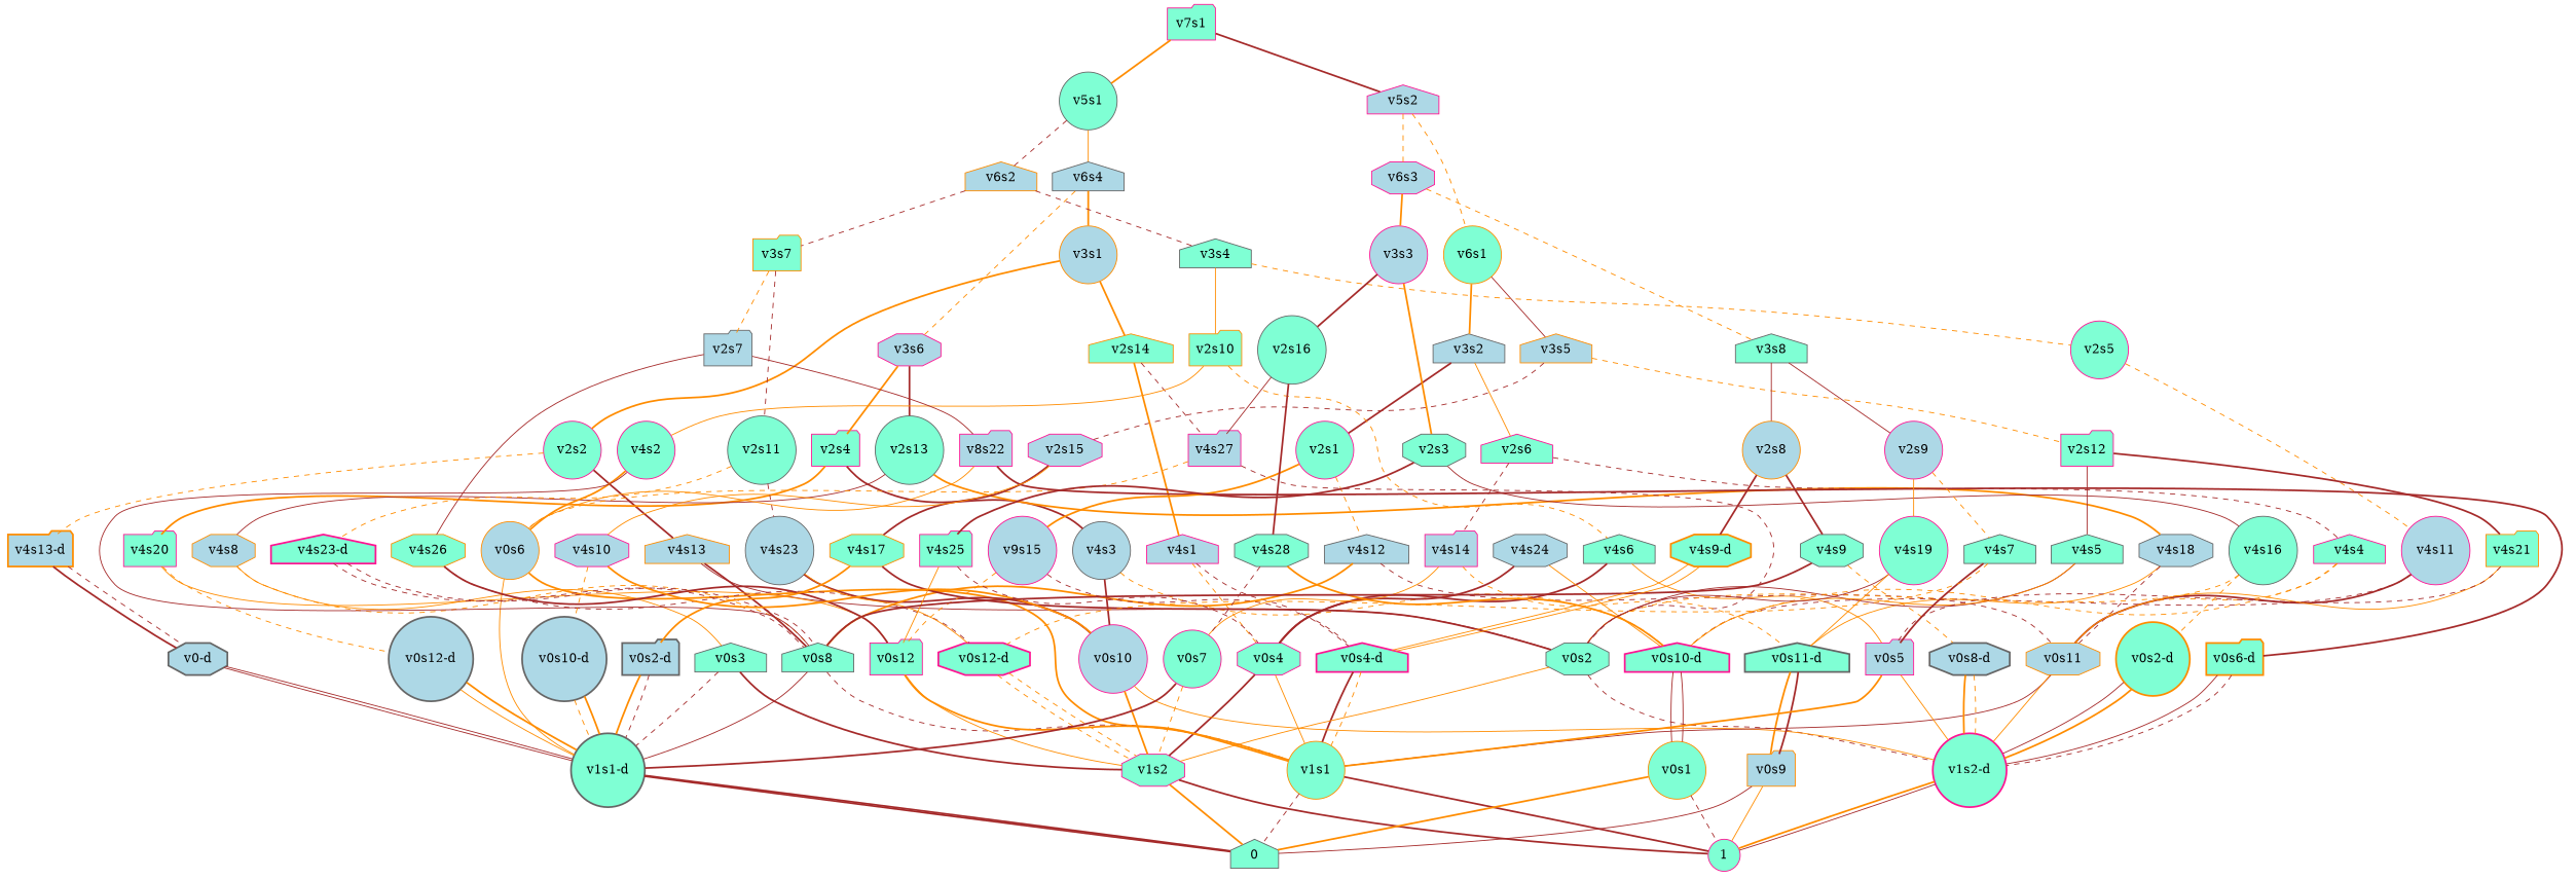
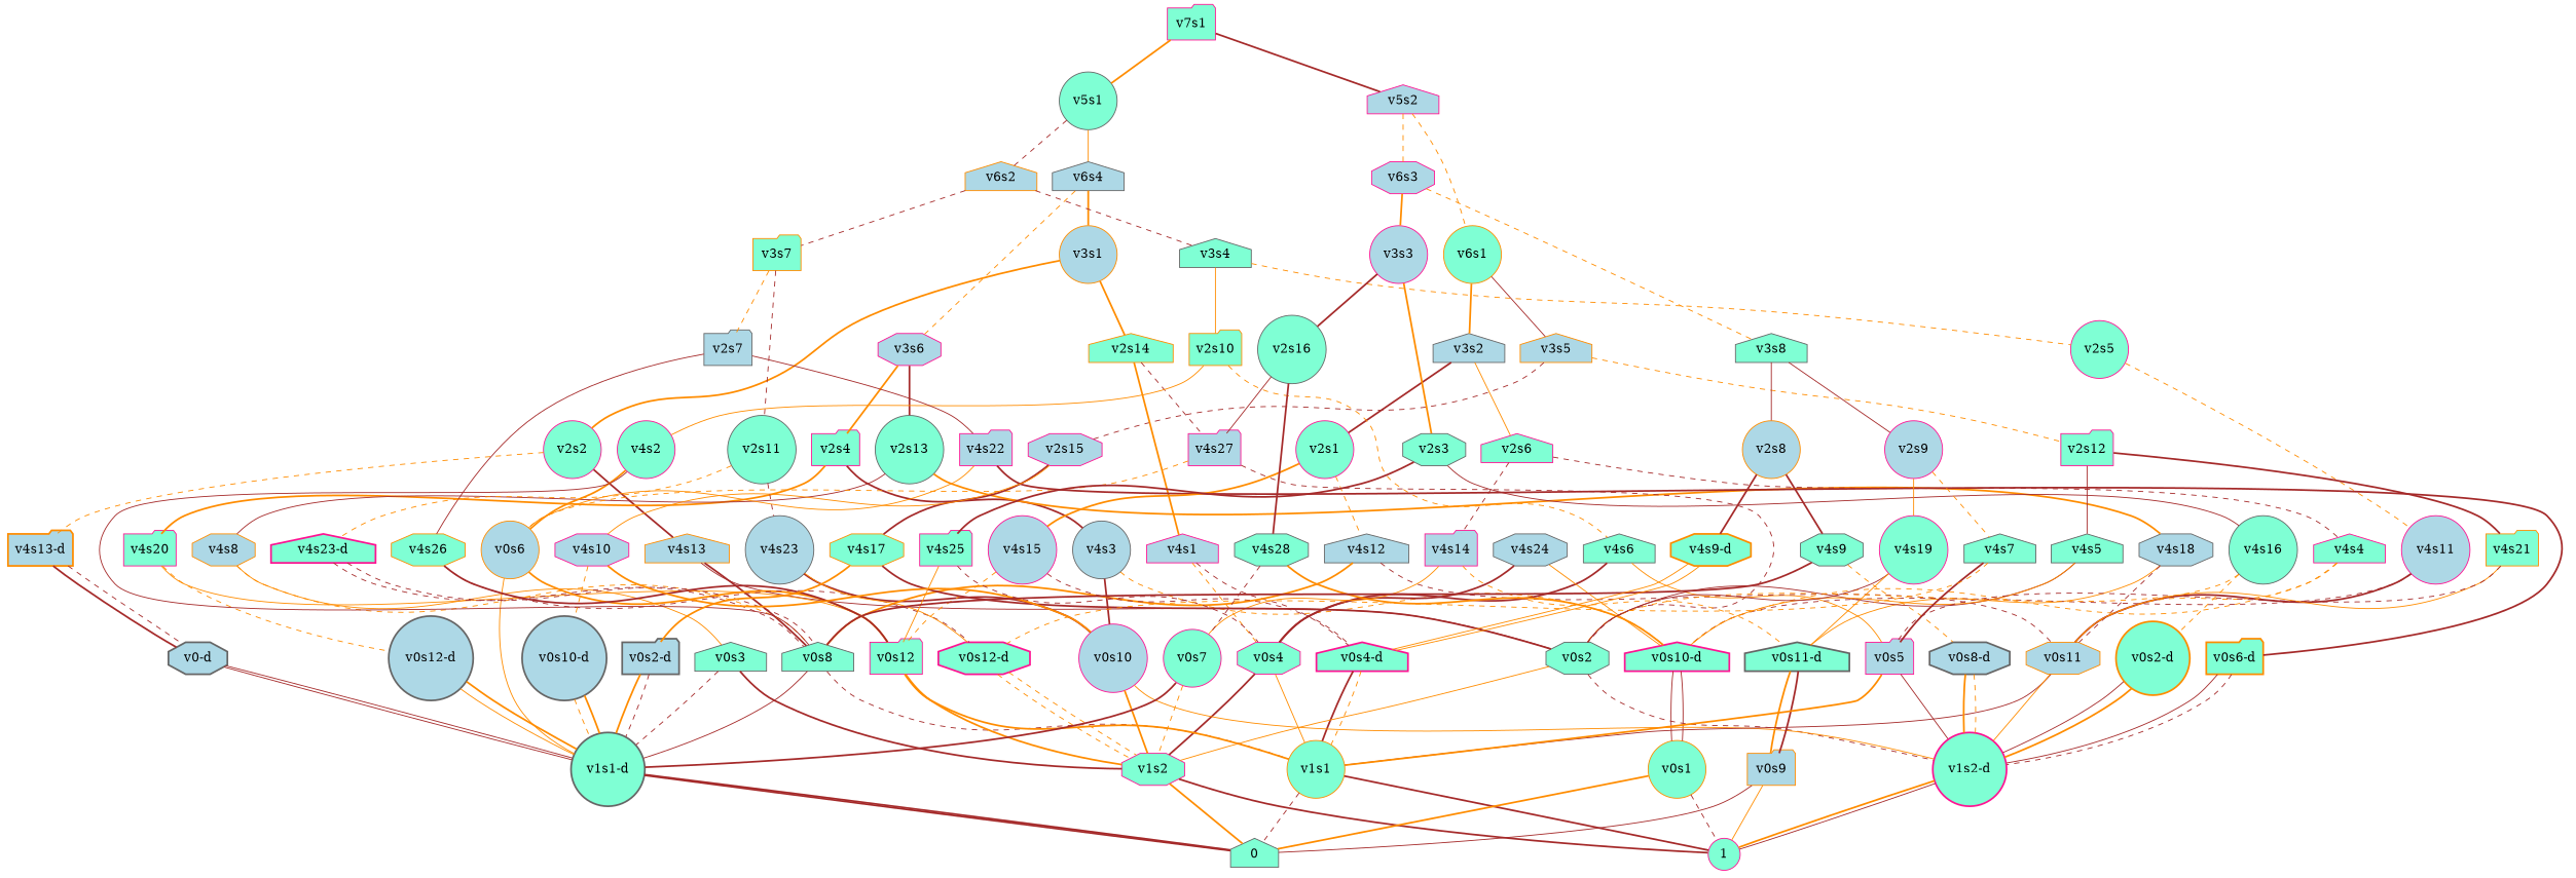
  graph {
    node [color=deeppink fillcolor=aquamarine shape=circle style=filled]
    edge [color=darkorange style=bold]
    n1 [label=v7s1 shape=folder]
    n2 [color=gray40 label=v5s1]
    n3 [fillcolor=lightblue label=v5s2 shape=house]
    n4 [color=gray40 fillcolor=lightblue label=v6s4 shape=house]
    n5 [color=darkorange fillcolor=lightblue label=v6s2 shape=house]
    n6 [color=darkorange label=v6s1]
    n7 [fillcolor=lightblue label=v6s3 shape=octagon]
    n8 [color=darkorange fillcolor=lightblue label=v3s1]
    n9 [fillcolor=lightblue label=v3s6 shape=octagon]
    n10 [color=gray40 label=v3s4 shape=house]
    n11 [color=darkorange label=v3s7 shape=folder]
    n12 [color=gray40 fillcolor=lightblue label=v3s2 shape=house]
    n13 [color=darkorange fillcolor=lightblue label=v3s5 shape=house]
    n14 [fillcolor=lightblue label=v3s3]
    n15 [color=gray40 label=v3s8 shape=house]
    n16 [color=darkorange label=v2s14 shape=house]
    n17 [label=v2s2]
    n18 [label=v2s4 shape=folder]
    n19 [color=gray40 label=v2s13]
    n20 [color=darkorange label=v2s10 shape=folder]
    n21 [label=v2s5]
    n22 [color=gray40 fillcolor=lightblue label=v2s7 shape=folder]
    n23 [color=gray40 label=v2s11]
    n24 [fillcolor=lightblue label=v4s1 shape=house]
    n25 [fillcolor=lightblue label=v4s27 shape=folder]
    n26 [color=darkorange fillcolor=lightblue label=v4s13 shape=house]
    n27 [color=darkorange fillcolor=lightblue label="v4s13-d" shape=folder style="bold,filled"]
    n28 [label=v4s20 shape=folder]
    n29 [color=gray40 fillcolor=lightblue label=v4s3]
    n30 [color=darkorange fillcolor=lightblue label=v4s8 shape=octagon]
    n31 [color=gray40 fillcolor=lightblue label=v4s18 shape=octagon]
    n32 [label="v0s4-d" shape=house style="bold,filled"]
    n33 [label=v0s4 shape=octagon]
    n34 [color=darkorange fillcolor=lightblue label=v0s6]
    n35 [color=gray40 label=v0s2 shape=octagon]
    n36 [color=gray40 label=v0s8 shape=house]
    n37 [color=gray40 fillcolor=lightblue label="v0-d" shape=octagon style="bold,filled"]
    n38 [color=darkorange label=v1s1]
    n39 [label=v1s2 shape=octagon]
    n40 [color=gray40 label="v1s1-d" style="bold,filled"]
    n41 [label="v1s2-d" style="bold,filled"]
    n42 [label=1]
    n43 [color=gray40 label=0 shape=house]
    n44 [label=v0s12 shape=folder]
    n45 [color=gray40 fillcolor=lightblue label="v0s12-d" style="bold,filled"]
    n46 [label="v0s10-d" shape=house style="bold,filled"]
    n47 [fillcolor=lightblue label=v0s10]
    n48 [color=gray40 label=v0s3 shape=house]
    n49 [color=gray40 label="v0s11-d" shape=house style="bold,filled"]
    n50 [color=darkorange fillcolor=lightblue label=v0s11 shape=octagon]
    n51 [color=darkorange label=v0s1]
    n52 [color=darkorange fillcolor=lightblue label=v0s9 shape=folder]
    n53 [color=gray40 label=v4s6 shape=house]
    n54 [label=v4s2]
    n55 [fillcolor=lightblue label=v4s11]
-   n56 [fillcolor=lightblue label=v8s22 shape=folder]
+   n56 [fillcolor=lightblue label=v4s22 shape=folder]
    n57 [color=darkorange label=v4s26 shape=octagon]
    n58 [color=gray40 fillcolor=lightblue label=v4s23]
    n59 [label="v4s23-d" shape=house style="bold,filled"]
    n60 [fillcolor=lightblue label=v0s5 shape=folder]
    n61 [color=gray40 fillcolor=lightblue label=v4s24 shape=octagon]
    n62 [color=darkorange label="v0s6-d" shape=folder style="bold,filled"]
    n63 [label="v0s12-d" shape=octagon style="bold,filled"]
    n64 [label=v2s1]
    n65 [label=v2s6 shape=house]
    n66 [fillcolor=lightblue label=v2s15 shape=octagon]
    n67 [label=v2s12 shape=folder]
    n68 [color=gray40 label=v2s3 shape=octagon]
    n69 [color=gray40 label=v2s16]
    n70 [color=darkorange fillcolor=lightblue label=v2s8]
    n71 [fillcolor=lightblue label=v2s9]
    n72 [color=gray40 fillcolor=lightblue label=v4s12 shape=house]
-   n73 [fillcolor=lightblue label=v9s15]
+   n73 [fillcolor=lightblue label=v4s15]
    n74 [fillcolor=lightblue label=v4s14 shape=folder]
    n75 [label=v4s4 shape=house]
    n76 [color=darkorange label=v4s17 shape=octagon]
    n77 [fillcolor=lightblue label=v4s10 shape=octagon]
    n78 [color=gray40 label=v4s5 shape=house]
    n79 [color=darkorange label=v4s21 shape=folder]
    n80 [label=v0s7]
    n81 [color=gray40 fillcolor=lightblue label="v0s2-d" shape=folder style="bold,filled"]
    n82 [color=gray40 fillcolor=lightblue label="v0s10-d" style="bold,filled"]
    n83 [label=v4s25 shape=folder]
    n84 [color=gray40 label=v4s16]
    n85 [color=gray40 label=v4s28 shape=octagon]
    n86 [color=gray40 label=v4s9 shape=octagon]
    n87 [color=darkorange label="v4s9-d" shape=octagon style="bold,filled"]
    n88 [label=v4s19]
    n89 [color=gray40 label=v4s7 shape=house]
    n90 [color=darkorange label="v0s2-d" style="bold,filled"]
    n91 [color=gray40 fillcolor=lightblue label="v0s8-d" shape=octagon style="bold,filled"]
    n1 -- n2
    n1 -- n3 [color=brown]
    n2 -- n4 [style=solid]
    n2 -- n5 [color=brown style=dashed]
    n3 -- n6 [style=dashed]
    n3 -- n7 [style=dashed]
    n4 -- n8
    n4 -- n9 [style=dashed]
    n5 -- n10 [color=brown style=dashed]
    n5 -- n11 [color=brown style=dashed]
    n6 -- n12
    n6 -- n13 [color=brown style=solid]
    n7 -- n14
    n7 -- n15 [style=dashed]
    n8 -- n16
    n8 -- n17
    n9 -- n18
    n9 -- n19 [color=brown]
    n10 -- n20 [style=solid]
    n10 -- n21 [style=dashed]
    n11 -- n22 [style=dashed]
    n11 -- n23 [color=brown style=dashed]
    n12 -- n64 [color=brown]
    n12 -- n65 [style=solid]
    n13 -- n66 [color=brown style=dashed]
    n13 -- n67 [style=dashed]
    n14 -- n68
    n14 -- n69 [color=brown]
    n15 -- n70 [color=brown style=solid]
    n15 -- n71 [color=brown style=solid]
    n16 -- n24
    n16 -- n25 [color=brown style=dashed]
    n17 -- n26 [color=brown]
    n17 -- n27 [style=dashed]
    n18 -- n28
    n18 -- n29 [color=brown]
    n19 -- n30 [color=brown style=solid]
    n19 -- n31
    n20 -- n53 [style=dashed]
    n20 -- n54 [style=solid]
    n21 -- n55 [style=dashed]
    n22 -- n56 [color=brown style=solid]
    n22 -- n57 [color=brown style=solid]
    n23 -- n58 [color=brown style=dashed]
    n23 -- n59 [style=dashed]
    n24 -- n32 [color=brown style=dashed]
    n24 -- n33 [style=dashed]
    n25 -- n34 [style=dashed]
    n25 -- n35 [color=brown style=dashed]
    n26 -- n35 [color=brown style=solid]
    n26 -- n36 [color=brown]
    n27 -- n37 [color=brown]
    n27 -- n37 [color=brown style=dashed]
    n28 -- n44 [style=solid]
    n28 -- n45 [style=dashed]
    n29 -- n46 [style=dashed]
    n29 -- n47 [color=brown]
    n30 -- n36 [style=dashed]
    n30 -- n48 [style=solid]
    n31 -- n49 [style=solid]
    n31 -- n50 [color=brown style=dashed]
    n32 -- n38 [color=brown]
    n32 -- n38 [style=dashed]
    n33 -- n38 [style=solid]
    n33 -- n39 [color=brown]
-   n34 -- n38
+   n34 -- n44
    n34 -- n40 [style=solid]
    n35 -- n39 [style=solid]
    n35 -- n41 [color=brown style=dashed]
    n36 -- n38 [color=brown style=dashed]
    n36 -- n40 [color=brown style=solid]
    n37 -- n40 [color=brown style=solid]
    n37 -- n40 [color=brown style=solid]
    n38 -- n42 [color=brown]
    n38 -- n43 [color=brown style=dashed]
    n39 -- n42 [color=brown]
    n39 -- n43
    n40 -- n43 [color=brown]
    n40 -- n43 [color=brown]
    n41 -- n42
    n41 -- n42 [color=brown style=solid]
    n44 -- n38
-   n44 -- n39 [style=solid]
+   n44 -- n39
    n45 -- n40 [style=solid]
    n45 -- n40
    n46 -- n51 [color=brown style=solid]
    n46 -- n51 [color=brown style=solid]
    n47 -- n39
    n47 -- n41 [style=solid]
    n48 -- n39 [color=brown]
    n48 -- n40 [color=brown style=dashed]
    n49 -- n52
    n49 -- n52 [color=brown]
    n50 -- n38 [color=brown style=solid]
    n50 -- n41 [style=solid]
    n51 -- n42 [color=brown style=dashed]
    n51 -- n43
    n52 -- n42 [style=solid]
    n52 -- n43 [color=brown style=solid]
    n53 -- n33 [color=brown]
    n53 -- n60 [style=solid]
    n54 -- n34
    n54 -- n36 [color=brown style=solid]
    n55 -- n46 [color=brown style=dashed]
    n55 -- n50 [color=brown]
    n56 -- n34 [style=solid]
    n56 -- n62 [color=brown]
    n57 -- n44 [color=brown]
    n57 -- n63 [color=brown style=dashed]
    n58 -- n47 [color=brown]
    n58 -- n63 [style=solid]
    n59 -- n36 [color=brown style=dashed]
    n59 -- n36 [color=brown style=dashed]
    n60 -- n38
-   n60 -- n41 [style=solid]
+   n60 -- n41 [color=brown style=solid]
    n61 -- n33 [color=brown]
    n61 -- n46 [style=solid]
    n62 -- n41 [color=brown style=solid]
    n62 -- n41 [color=brown style=dashed]
    n63 -- n39 [style=dashed]
    n63 -- n39 [style=dashed]
    n64 -- n72 [style=dashed]
    n64 -- n73
    n65 -- n74 [color=brown style=dashed]
    n65 -- n75 [color=brown style=dashed]
    n66 -- n76 [color=brown]
    n66 -- n77 [style=solid]
    n67 -- n78 [color=brown style=solid]
    n67 -- n79 [color=brown]
    n68 -- n83 [color=brown]
    n68 -- n84 [color=brown style=solid]
    n69 -- n25 [color=brown style=solid]
    n69 -- n85 [color=brown]
    n70 -- n86 [color=brown]
    n70 -- n87 [color=brown]
    n71 -- n88 [style=solid]
    n71 -- n89 [style=dashed]
    n72 -- n36
    n72 -- n50 [color=brown style=dashed]
    n73 -- n32 [color=brown style=dashed]
    n73 -- n44 [style=dashed]
    n74 -- n49 [style=dashed]
    n74 -- n80 [style=solid]
    n75 -- n46 [style=dashed]
    n75 -- n50 [style=dashed]
    n76 -- n35 [color=brown]
    n76 -- n81
    n77 -- n47
    n77 -- n82 [style=dashed]
    n78 -- n35 [color=brown style=solid]
    n78 -- n46 [style=solid]
    n79 -- n50 [style=solid]
    n79 -- n60 [color=brown style=dashed]
    n80 -- n39 [style=dashed]
    n80 -- n40 [color=brown]
    n81 -- n40
    n81 -- n40 [color=brown style=dashed]
    n82 -- n40 [style=dashed]
    n82 -- n40
    n83 -- n33 [color=brown style=dashed]
    n83 -- n44 [style=solid]
    n84 -- n35 [style=dashed]
    n84 -- n90 [style=dashed]
    n85 -- n46
    n85 -- n80 [color=brown style=dashed]
    n86 -- n36 [color=brown]
    n86 -- n91 [style=dashed]
    n87 -- n32 [style=solid]
    n87 -- n32 [style=solid]
    n88 -- n35 [color=brown style=solid]
    n88 -- n49 [style=solid]
    n89 -- n60 [color=brown]
    n89 -- n63 [style=dashed]
    n90 -- n41 [color=brown style=solid]
    n90 -- n41
    n91 -- n41
    n91 -- n41 [style=dashed]
  }
